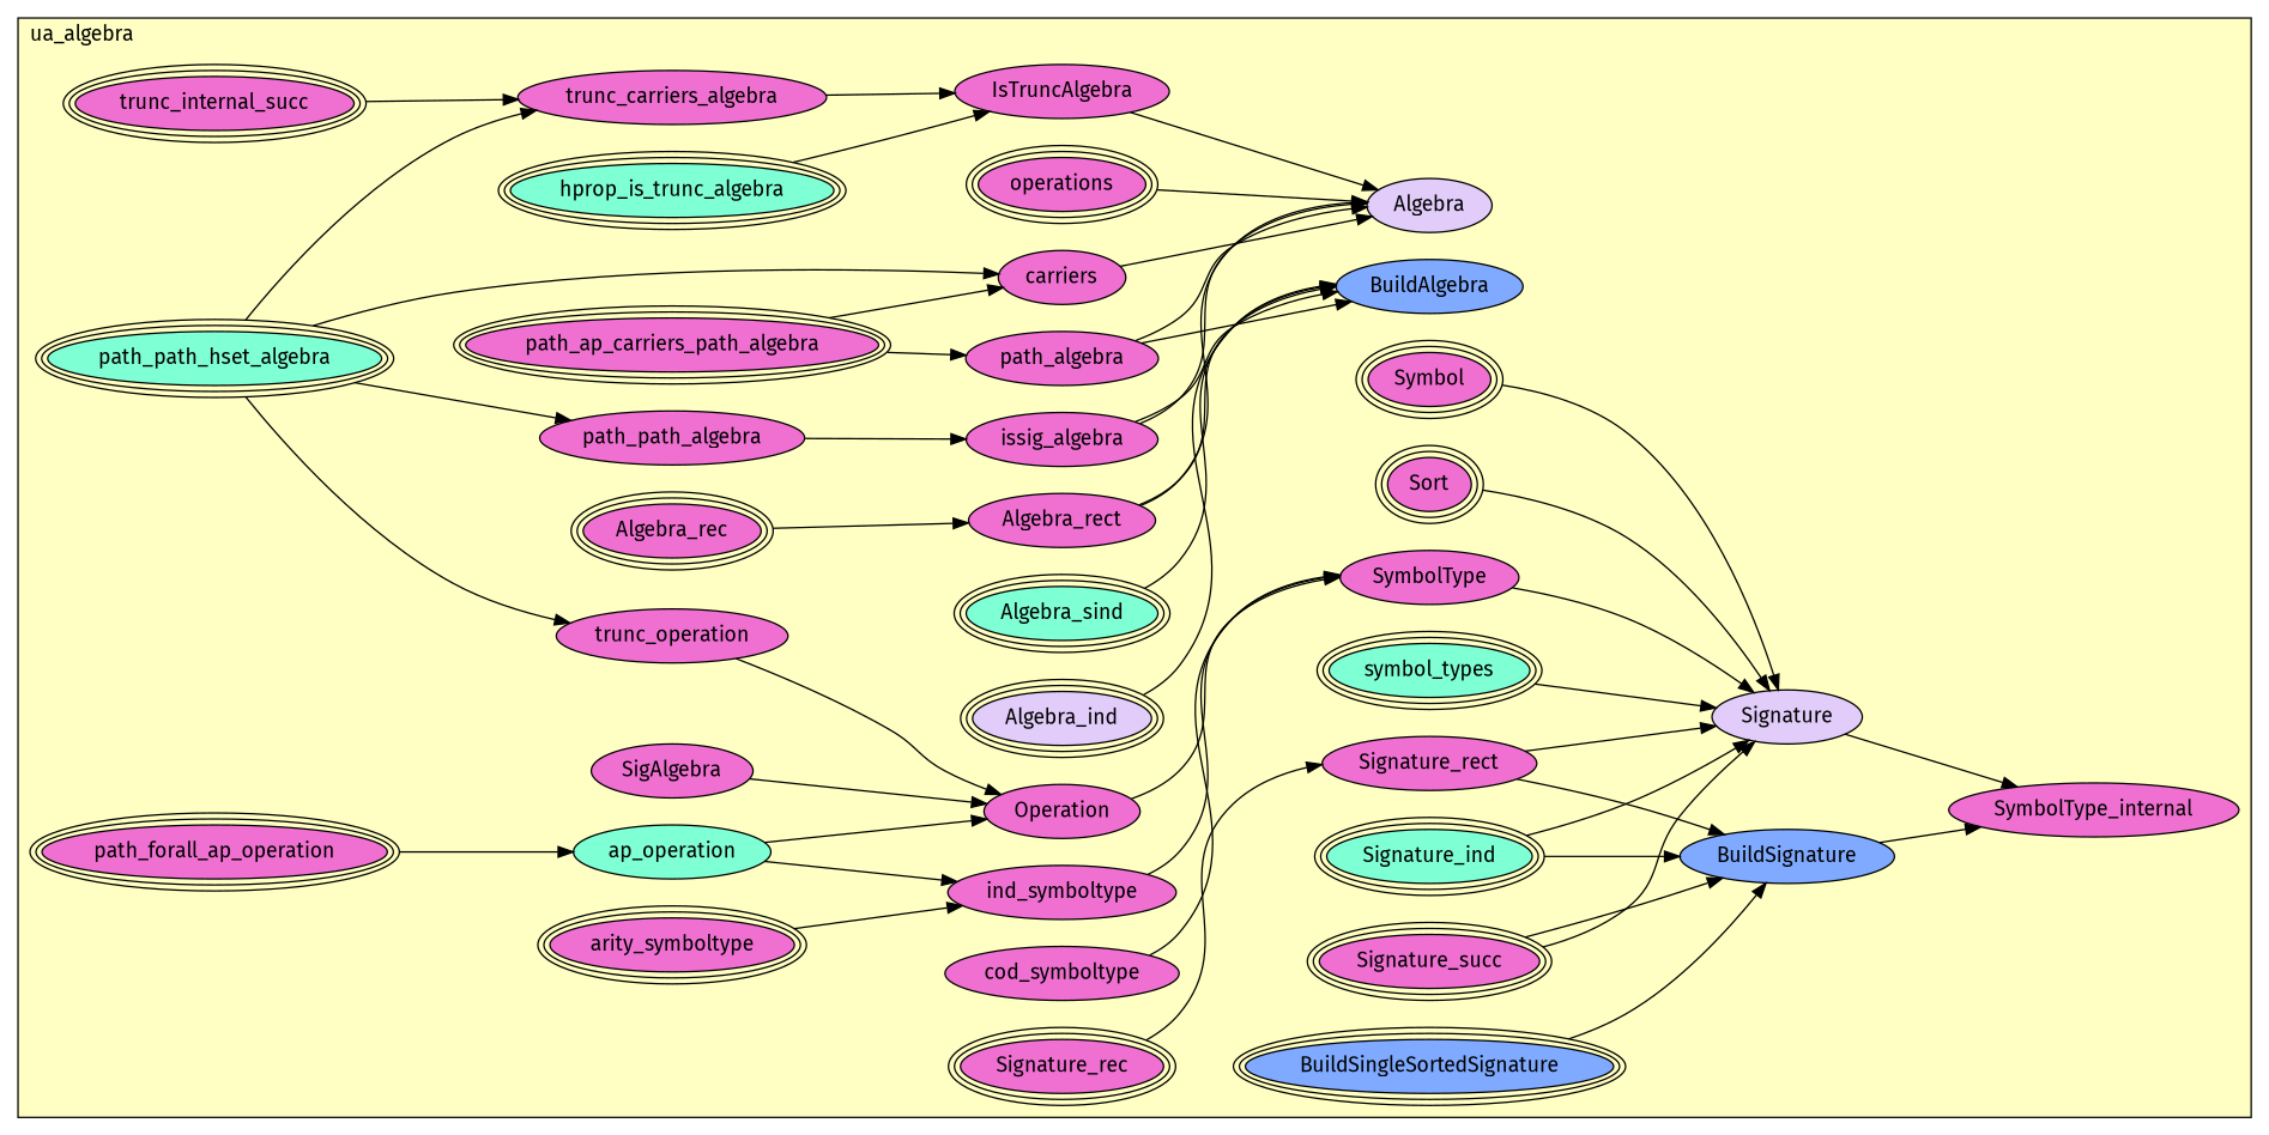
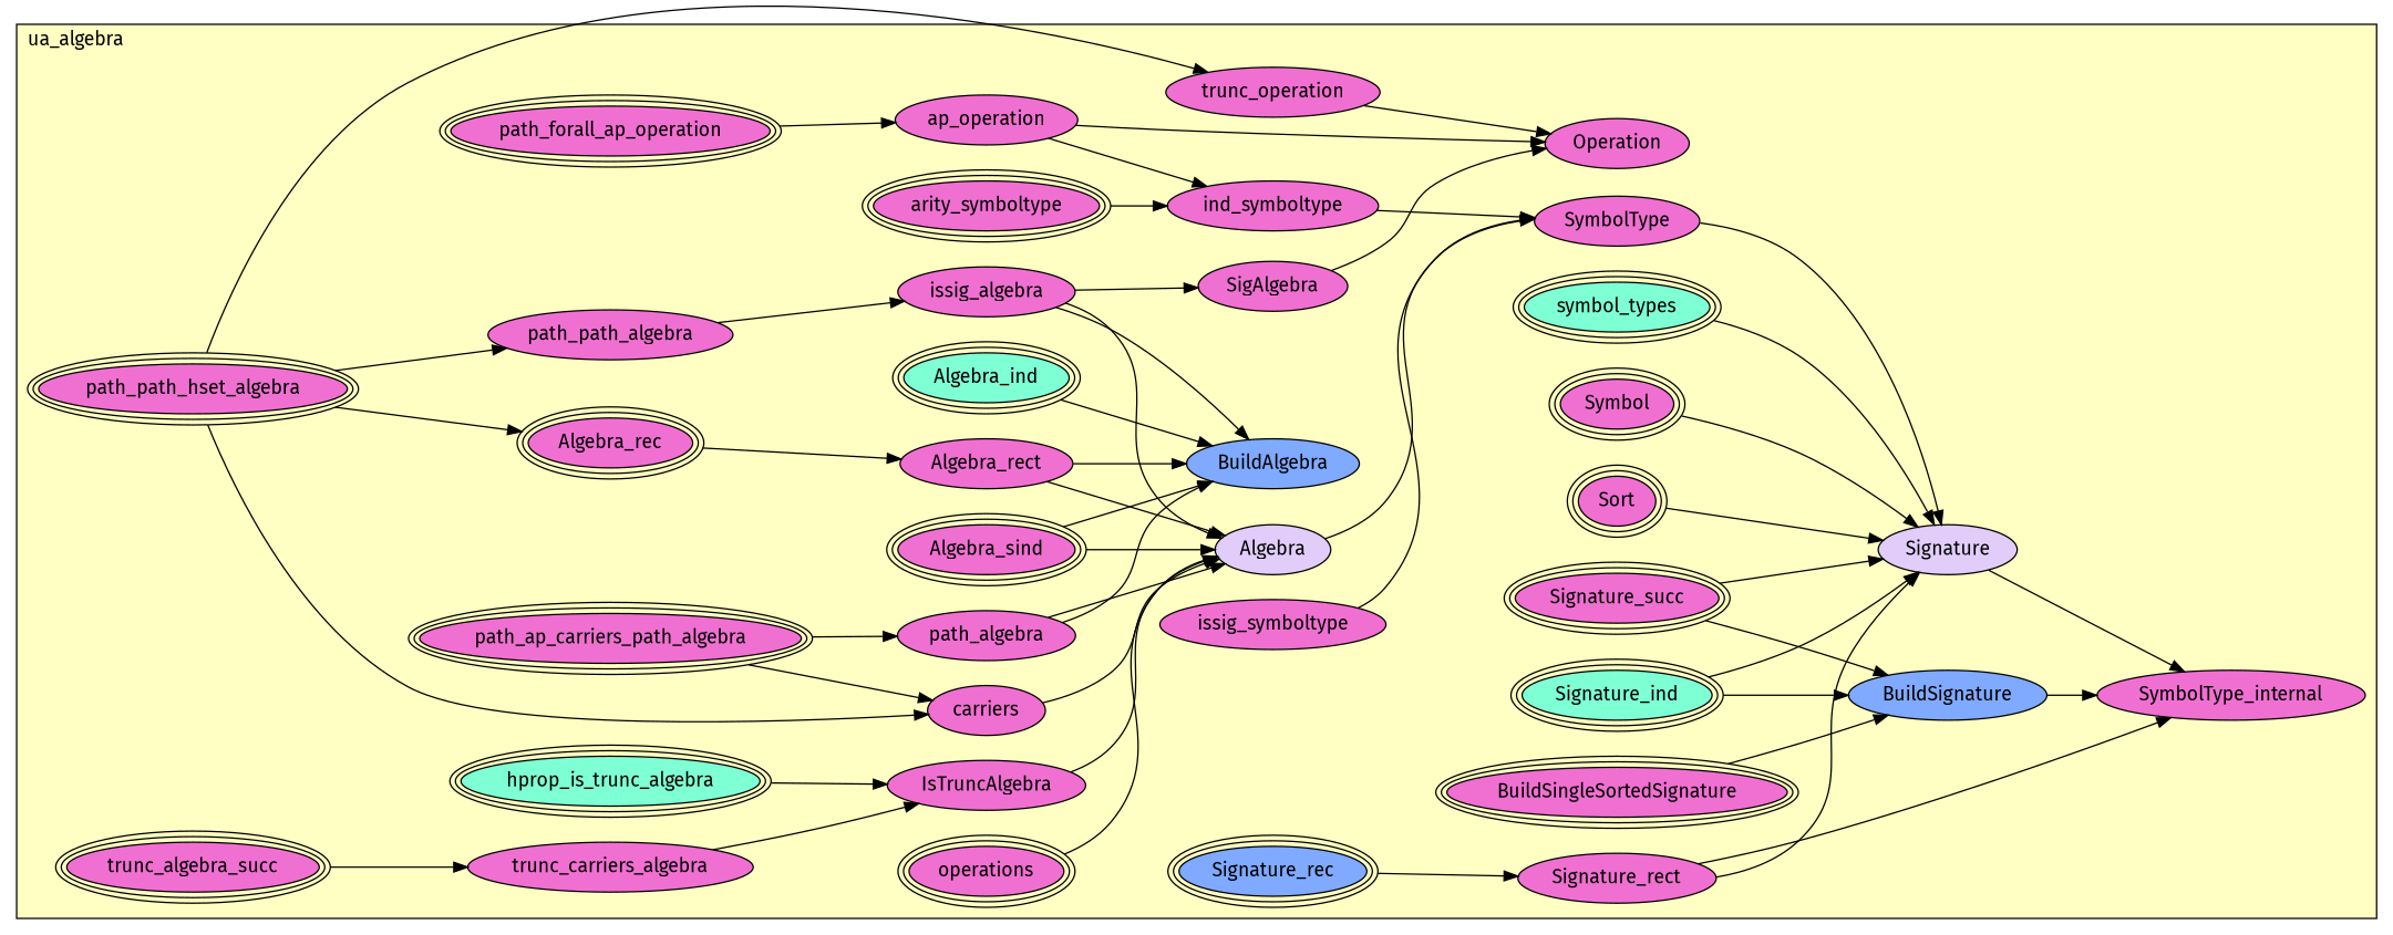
  digraph {
    fontname="Fira Sans"
    rankdir=LR
    node [fillcolor="#F070D1" fontname="Fira Sans" style=filled]
    edge [fontname="Fira Sans"]
-   n1 [fillcolor="#7FFFD4" label=path_path_hset_algebra peripheries=3]
+   n1 [label=path_path_hset_algebra peripheries=3]
    n2 [label=path_path_algebra]
    n3 [label=path_ap_carriers_path_algebra peripheries=3]
    n4 [label=path_algebra]
-   n5 [label=trunc_internal_succ peripheries=3]
+   n5 [label=trunc_algebra_succ peripheries=3]
    n6 [fillcolor="#7FFFD4" label=hprop_is_trunc_algebra peripheries=3]
    n7 [label=trunc_carriers_algebra]
    n8 [label=IsTruncAlgebra]
    n9 [label=issig_algebra]
    n10 [label=SigAlgebra]
    n11 [label=operations peripheries=3]
    n12 [label=carriers]
-   n13 [fillcolor="#7FFFD4" label=Algebra_sind peripheries=3]
+   n13 [label=Algebra_sind peripheries=3]
    n14 [label=Algebra_rec peripheries=3]
-   n15 [fillcolor="#E2CDFA" label=Algebra_ind peripheries=3]
+   n15 [fillcolor="#7FFFD4" label=Algebra_ind peripheries=3]
    n16 [label=Algebra_rect]
    n17 [fillcolor="#7FAAFF" label=BuildAlgebra]
    n18 [fillcolor="#E2CDFA" label=Algebra]
    n19 [label=path_forall_ap_operation peripheries=3]
-   n20 [fillcolor="#7FFFD4" label=ap_operation]
+   n20 [label=ap_operation]
    n21 [label=trunc_operation]
    n22 [label=Operation]
    n23 [label=arity_symboltype peripheries=3]
    n24 [label=ind_symboltype]
-   n25 [label=cod_symboltype]
+   n25 [label=issig_symboltype]
    n26 [label=SymbolType]
-   n27 [fillcolor="#7FAAFF" label=BuildSingleSortedSignature peripheries=3]
+   n27 [label=BuildSingleSortedSignature peripheries=3]
    n28 [fillcolor="#7FFFD4" label=symbol_types peripheries=3]
    n29 [label=Symbol peripheries=3]
    n30 [label=Sort peripheries=3]
    n31 [label=Signature_succ peripheries=3]
-   n32 [label=Signature_rec peripheries=3]
+   n32 [fillcolor="#7FAAFF" label=Signature_rec peripheries=3]
    n33 [fillcolor="#7FFFD4" label=Signature_ind peripheries=3]
    n34 [label=Signature_rect]
    n35 [fillcolor="#7FAAFF" label=BuildSignature]
    n36 [fillcolor="#E2CDFA" label=Signature]
    n37 [label=SymbolType_internal]
    subgraph cluster_1 {
      fillcolor="#FFFFC3"
      label=ua_algebra
      labeljust=l
      style=filled
      n1
      n2
      n3
      n4
      n5
      n6
      n7
      n8
      n9
      n10
      n11
      n12
      n13
      n14
      n15
      n16
      n17
      n18
      n19
      n20
      n21
      n22
      n23
      n24
      n25
      n26
      n27
      n28
      n29
      n30
      n31
      n32
      n33
      n34
      n35
      n36
      n37
    }
    n1 -> n2
-   n1 -> n7
+   n1 -> n14
    n1 -> n12
    n1 -> n21
    n2 -> n9
    n3 -> n4
    n3 -> n12
    n4 -> n17
    n4 -> n18
    n5 -> n7
    n6 -> n8
    n7 -> n8
    n8 -> n18
+   n9 -> n10
    n9 -> n17
    n9 -> n18
    n10 -> n22
    n11 -> n18
    n12 -> n18
    n13 -> n17
+   n13 -> n18
    n14 -> n16
    n15 -> n17
    n16 -> n17
    n16 -> n18
    n19 -> n20
    n20 -> n22
    n20 -> n24
    n21 -> n22
-   n22 -> n26
+   n18 -> n26
    n23 -> n24
    n24 -> n26
    n25 -> n26
    n26 -> n36
    n27 -> n35
    n28 -> n36
    n29 -> n36
    n30 -> n36
    n31 -> n35
    n31 -> n36
    n32 -> n34
    n33 -> n35
    n33 -> n36
-   n34 -> n35
+   n34 -> n37
    n34 -> n36
    n35 -> n37
    n36 -> n37
  }
